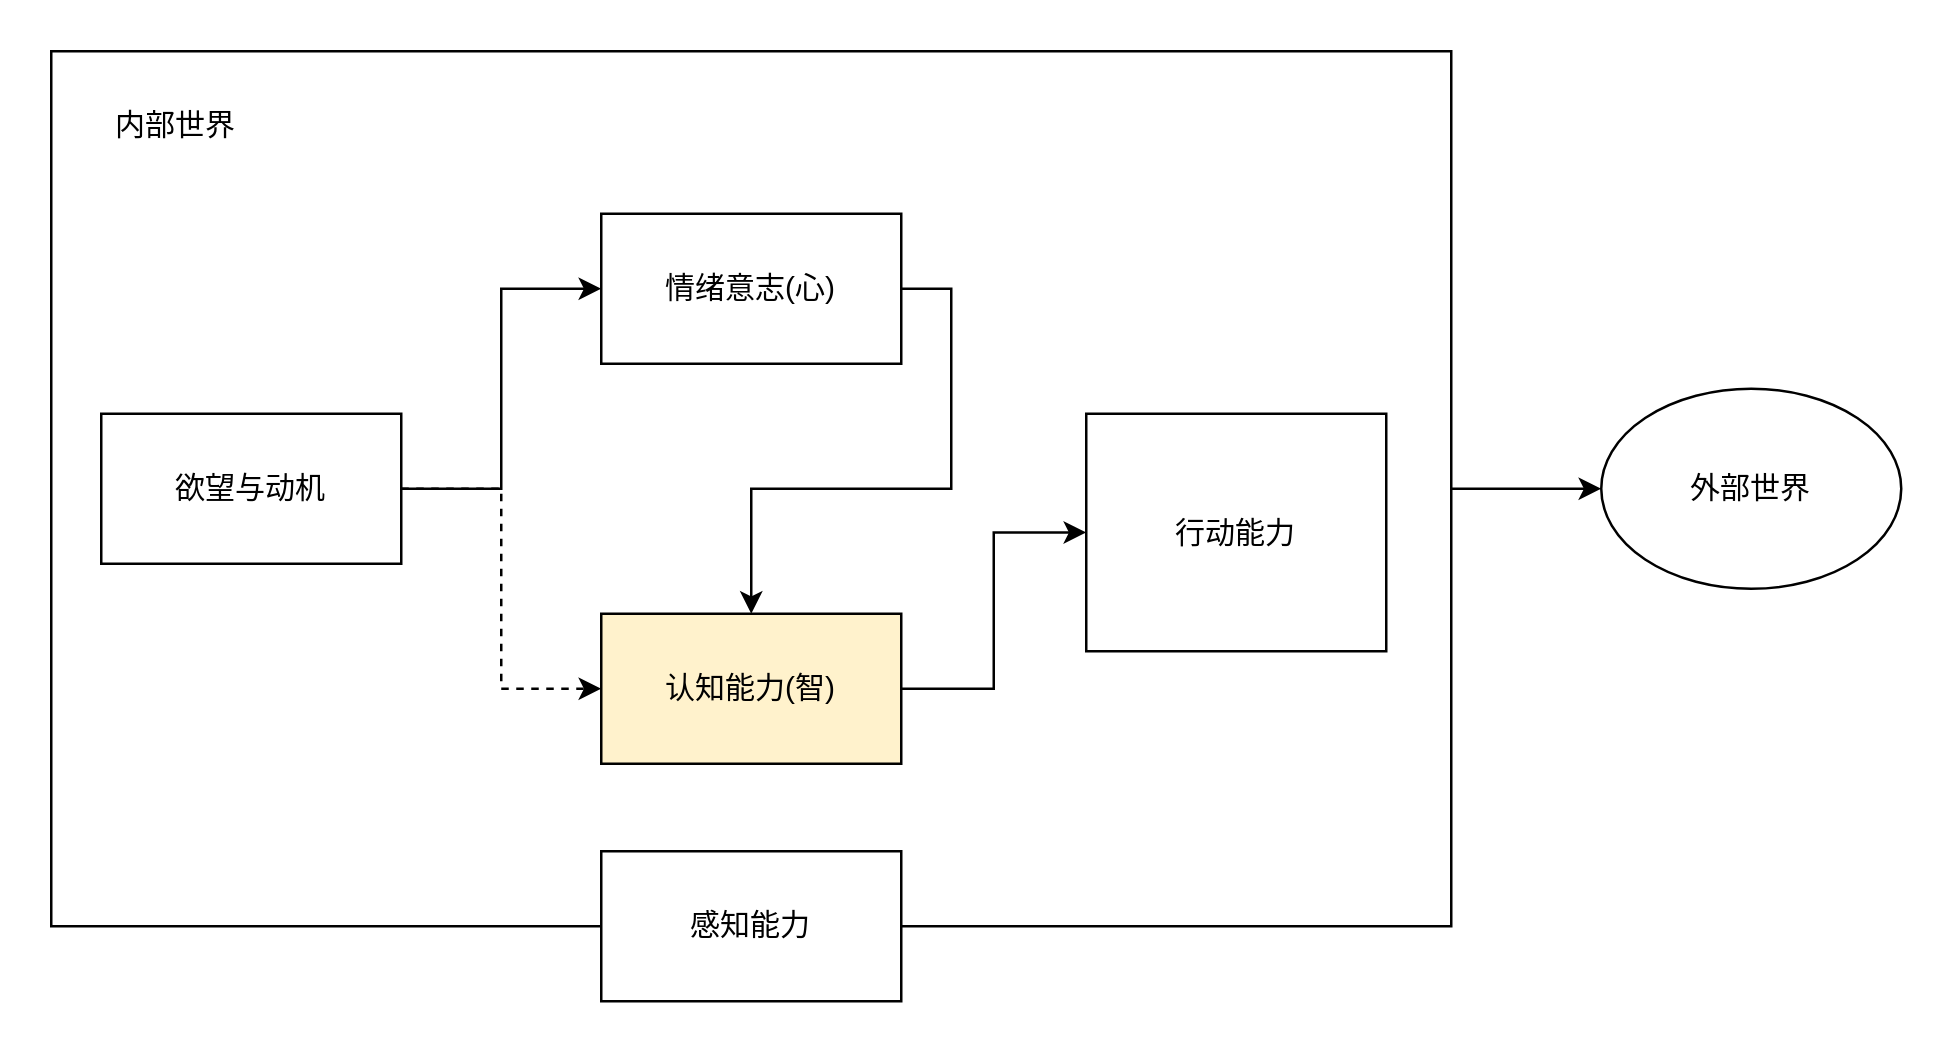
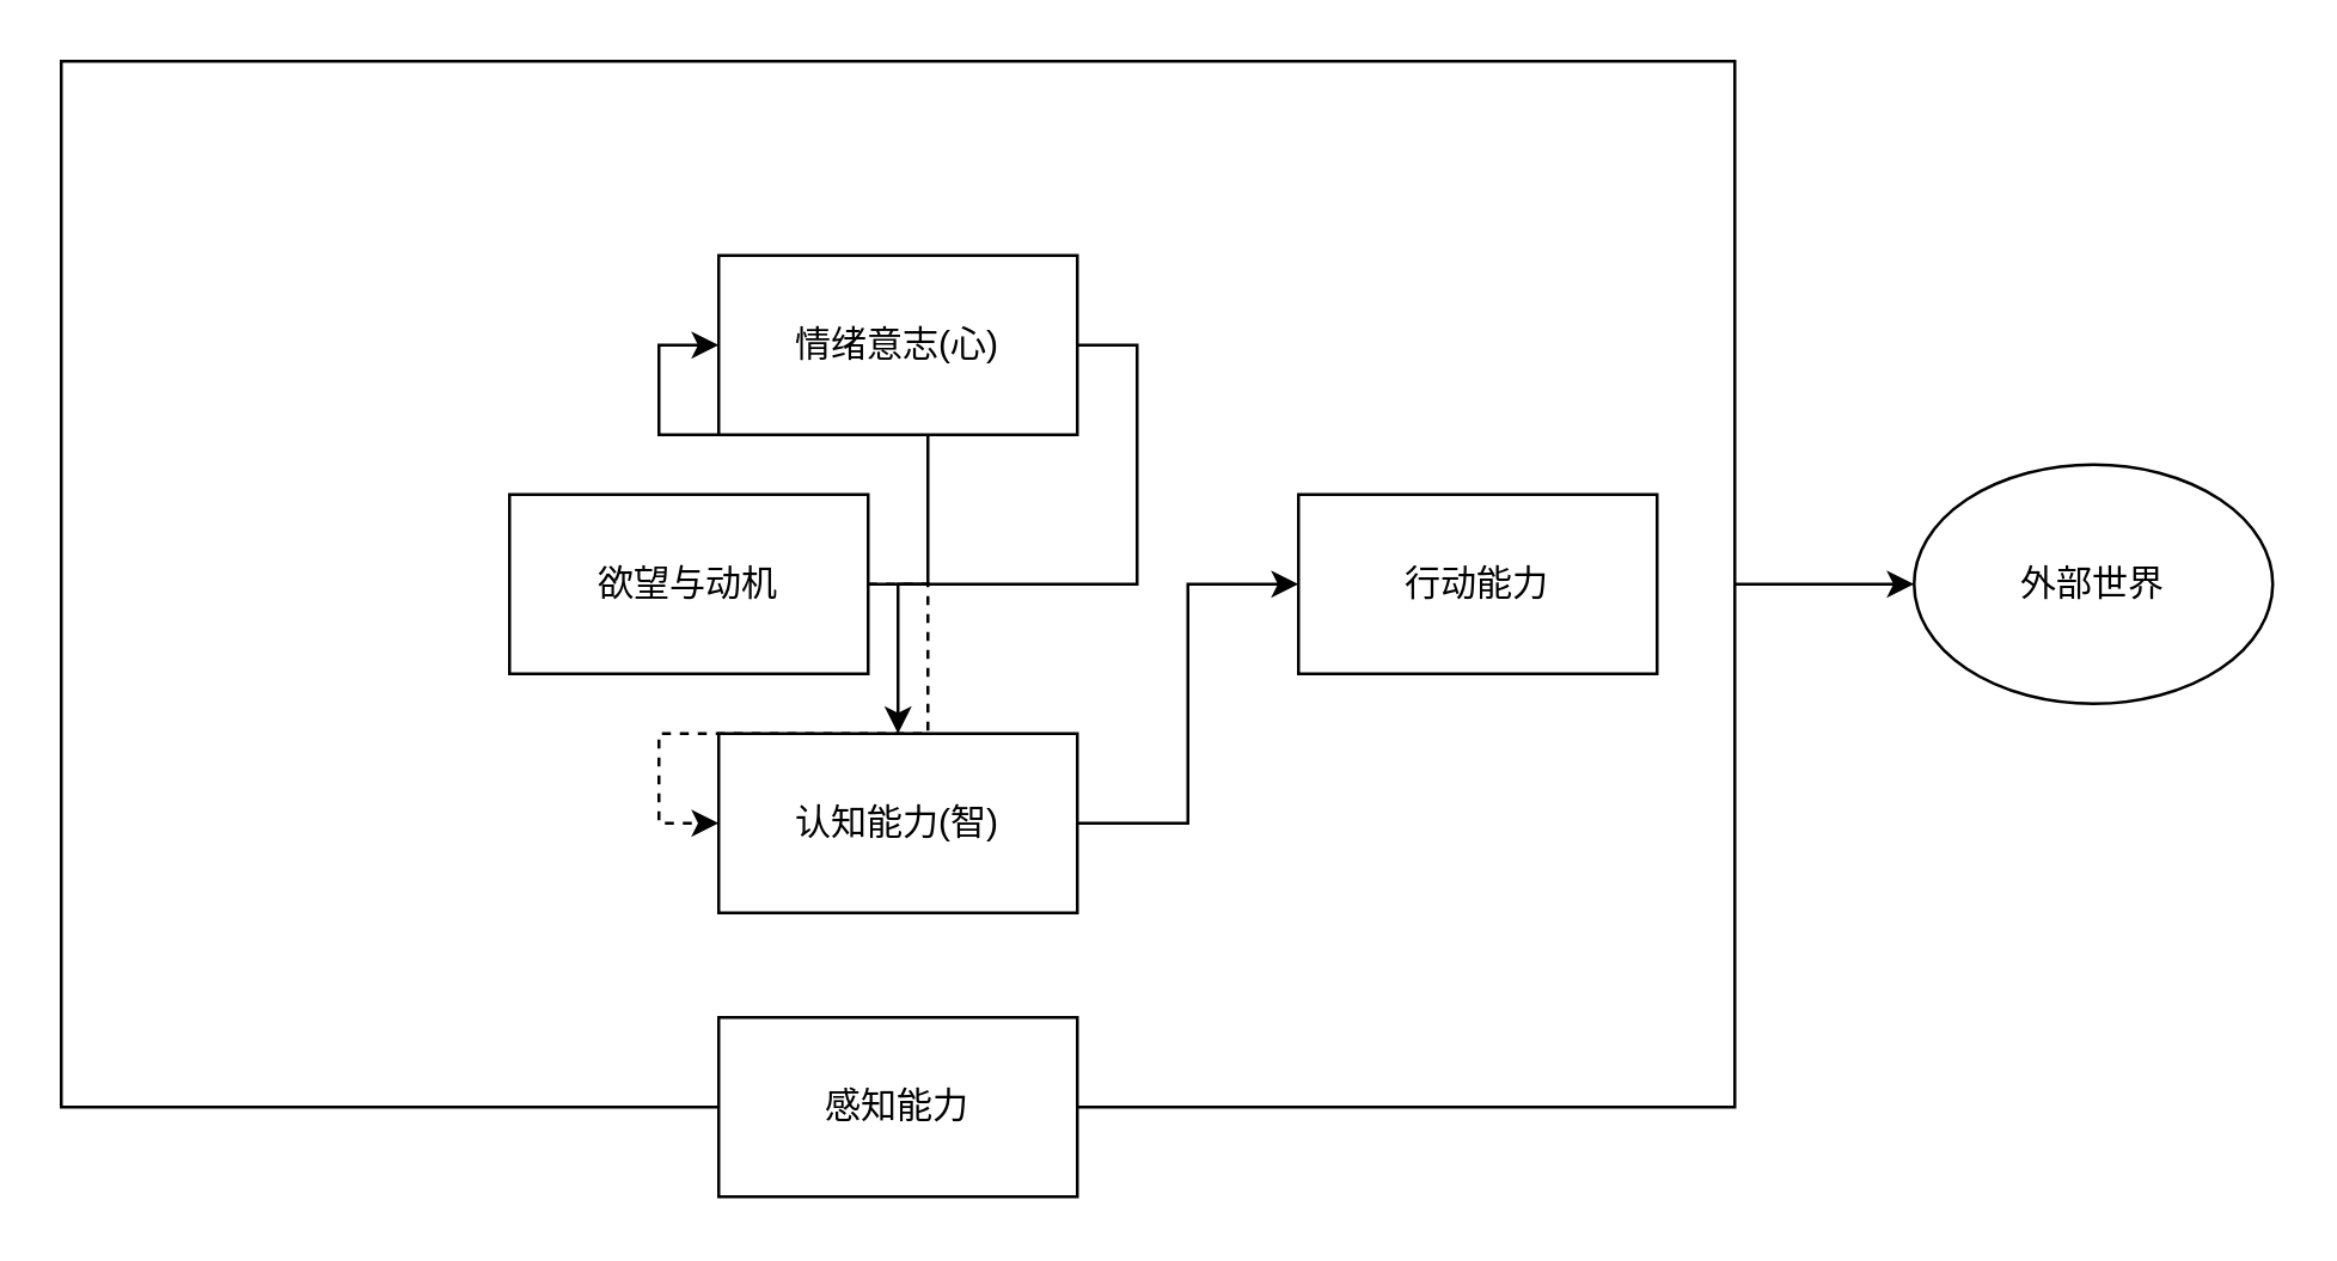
  <mxCell id="0" />
  <mxCell id="1" parent="0" />
  <mxCell id="2" style="edgeStyle=orthogonalEdgeStyle;rounded=0;orthogonalLoop=1;jettySize=auto;html=1;exitX=1;exitY=0.5;exitDx=0;exitDy=0;entryX=0;entryY=0.5;entryDx=0;entryDy=0;" edge="1" parent="1" source="3" target="13"><mxGeometry relative="1" as="geometry" /></mxCell>
  <mxCell id="3" value="" style="rounded=0;whiteSpace=wrap;html=1;" vertex="1" parent="1"><mxGeometry x="20" y="20" width="560" height="350" as="geometry" /></mxCell>
  <mxCell id="4" style="edgeStyle=orthogonalEdgeStyle;rounded=0;orthogonalLoop=1;jettySize=auto;html=1;exitX=1;exitY=0.5;exitDx=0;exitDy=0;entryX=0;entryY=0.5;entryDx=0;entryDy=0;" edge="1" parent="1" source="6" target="8"><mxGeometry relative="1" as="geometry" /></mxCell>
  <mxCell id="5" style="edgeStyle=orthogonalEdgeStyle;rounded=0;orthogonalLoop=1;jettySize=auto;html=1;exitX=1;exitY=0.5;exitDx=0;exitDy=0;entryX=0;entryY=0.5;entryDx=0;entryDy=0;dashed=1;" edge="1" parent="1" source="6" target="10"><mxGeometry relative="1" as="geometry" /></mxCell>
- <mxCell id="6" value="欲望与动机" style="rounded=0;whiteSpace=wrap;html=1;" vertex="1" parent="1"><mxGeometry x="40" y="165" width="120" height="60" as="geometry" /></mxCell>
+ <mxCell id="6" value="欲望与动机" style="rounded=0;whiteSpace=wrap;html=1;" vertex="1" parent="1"><mxGeometry x="170" y="165" width="120" height="60" as="geometry" /></mxCell>
  <mxCell id="7" style="edgeStyle=orthogonalEdgeStyle;rounded=0;orthogonalLoop=1;jettySize=auto;html=1;exitX=1;exitY=0.5;exitDx=0;exitDy=0;" edge="1" parent="1" source="8" target="10"><mxGeometry relative="1" as="geometry" /></mxCell>
  <mxCell id="8" value="情绪意志(心)" style="rounded=0;whiteSpace=wrap;html=1;" vertex="1" parent="1"><mxGeometry x="240" y="85" width="120" height="60" as="geometry" /></mxCell>
  <mxCell id="9" style="edgeStyle=orthogonalEdgeStyle;rounded=0;orthogonalLoop=1;jettySize=auto;html=1;exitX=1;exitY=0.5;exitDx=0;exitDy=0;entryX=0;entryY=0.5;entryDx=0;entryDy=0;" edge="1" parent="1" source="10" target="11"><mxGeometry relative="1" as="geometry" /></mxCell>
- <mxCell id="10" value="认知能力(智)" style="rounded=0;whiteSpace=wrap;html=1;fillColor=#fff2cc;" vertex="1" parent="1"><mxGeometry x="240" y="245" width="120" height="60" as="geometry" /></mxCell>
- <mxCell id="11" value="行动能力" style="rounded=0;whiteSpace=wrap;html=1;" vertex="1" parent="1"><mxGeometry x="434" y="165" width="120" height="95" as="geometry" /></mxCell>
- <mxCell id="12" value="内部世界" style="text;html=1;strokeColor=none;fillColor=none;align=center;verticalAlign=middle;whiteSpace=wrap;rounded=0;" vertex="1" parent="1"><mxGeometry x="40" y="35" width="60" height="30" as="geometry" /></mxCell>
+ <mxCell id="10" value="认知能力(智)" style="rounded=0;whiteSpace=wrap;html=1;" vertex="1" parent="1"><mxGeometry x="240" y="245" width="120" height="60" as="geometry" /></mxCell>
+ <mxCell id="11" value="行动能力" style="rounded=0;whiteSpace=wrap;html=1;" vertex="1" parent="1"><mxGeometry x="434" y="165" width="120" height="60" as="geometry" /></mxCell>
  <mxCell id="13" value="外部世界" style="ellipse;whiteSpace=wrap;html=1;" vertex="1" parent="1"><mxGeometry x="640" y="155" width="120" height="80" as="geometry" /></mxCell>
  <mxCell id="14" value="感知能力" style="rounded=0;whiteSpace=wrap;html=1;" vertex="1" parent="1"><mxGeometry x="240" y="340" width="120" height="60" as="geometry" /></mxCell>
